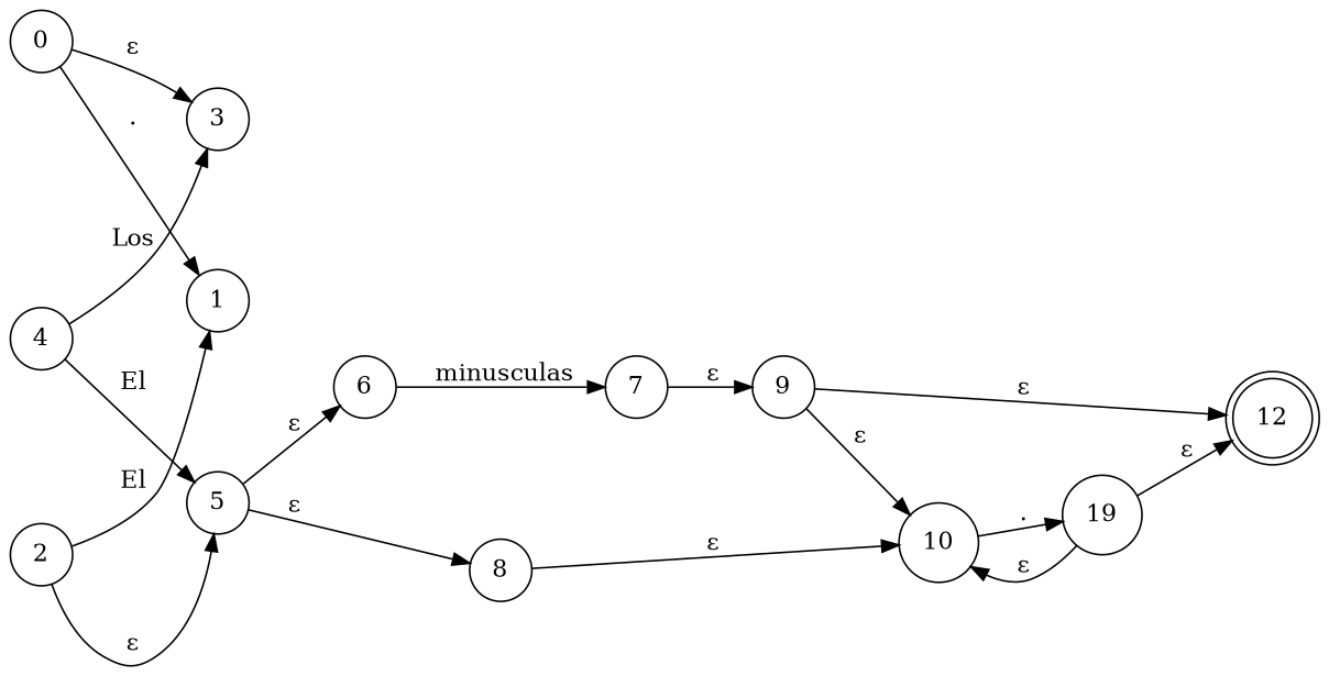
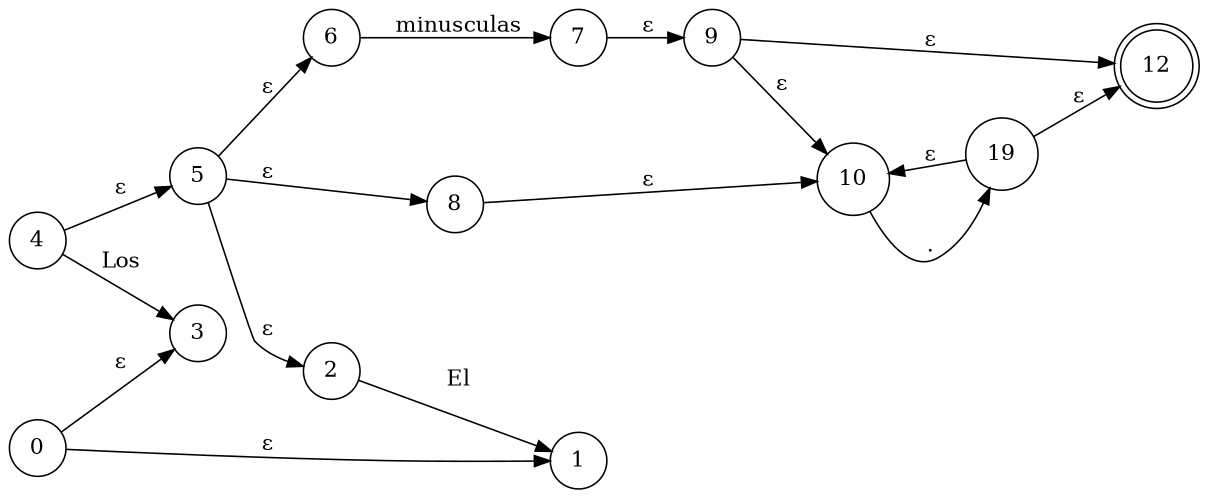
  digraph {
    nodesep=0.8
    rankdir=LR
    ranksep=0.5
    node [shape=circle]
    0
    1
    3
    2
    5
    6
    8
    4
    7
    10
    9
    12 [shape=doublecircle]
    n13 [label=19]
-   0 -> 1 [label=" ."]
+   0 -> 1 [label=" ε"]
    0 -> 3 [label=" ε"]
    2 -> 1 [label=" El"]
-   2 -> 5 [label=" ε"]
+   5 -> 2 [label=" ε"]
    5 -> 6 [label=" ε"]
    5 -> 8 [label=" ε"]
    6 -> 7 [label=" minusculas"]
    8 -> 10 [label=" ε"]
    4 -> 3 [label=" Los"]
-   4 -> 5 [label=" El"]
+   4 -> 5 [label=" ε"]
    7 -> 9 [label=" ε"]
    10 -> n13 [label=" ."]
    9 -> 10 [label=" ε"]
    9 -> 12 [label=" ε"]
    n13 -> 10 [label=" ε"]
    n13 -> 12 [label=" ε"]
  }
